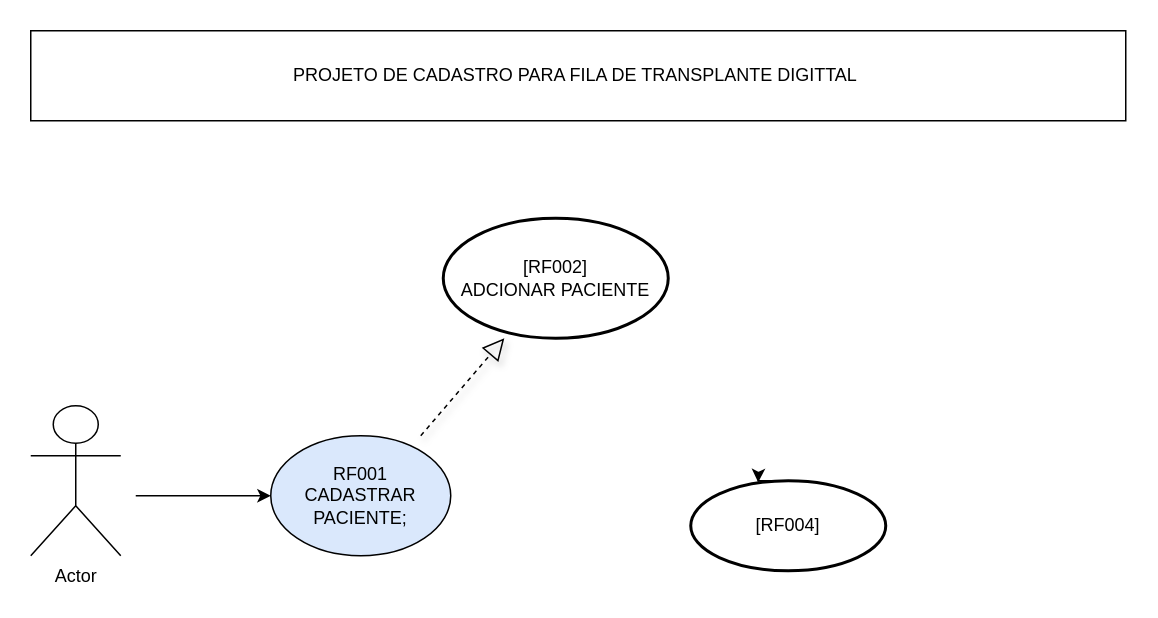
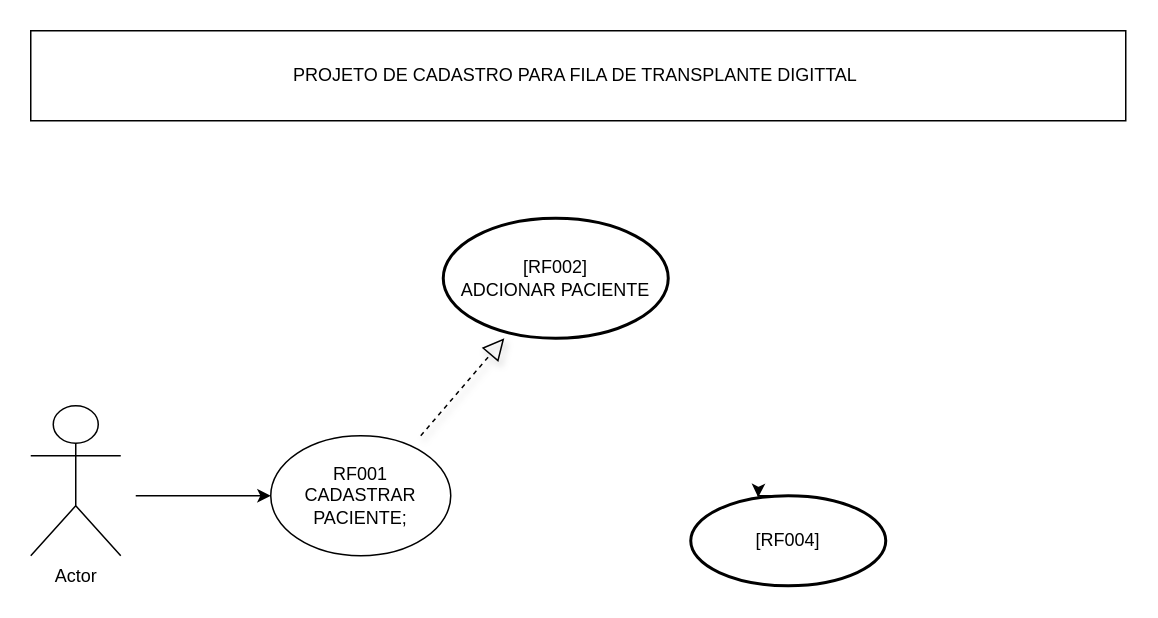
  <mxCell id="0" />
  <mxCell id="1" parent="0" />
  <mxCell id="2" value="Actor" style="shape=umlActor;verticalLabelPosition=bottom;verticalAlign=top;html=1;outlineConnect=0;" parent="1" vertex="1"><mxGeometry x="20" y="270" width="60" height="100" as="geometry" /></mxCell>
  <mxCell id="3" value="" style="endArrow=classic;html=1;rounded=0;" parent="1" edge="1"><mxGeometry width="50" height="50" relative="1" as="geometry"><mxPoint x="90" y="330" as="sourcePoint" /><mxPoint x="180" y="330" as="targetPoint" /><Array as="points" /></mxGeometry></mxCell>
  <mxCell id="4" value="PROJETO DE CADASTRO PARA FILA DE TRANSPLANTE DIGITTAL&amp;nbsp;" style="rounded=0;whiteSpace=wrap;html=1;" parent="1" vertex="1"><mxGeometry x="20" y="20" width="730" height="60" as="geometry" /></mxCell>
- <mxCell id="5" value="RF001&lt;br&gt;CADASTRAR PACIENTE;" style="ellipse;whiteSpace=wrap;html=1;fillColor=#dae8fc;" parent="1" vertex="1"><mxGeometry x="180" y="290" width="120" height="80" as="geometry" /></mxCell>
+ <mxCell id="5" value="RF001&lt;br&gt;CADASTRAR PACIENTE;" style="ellipse;whiteSpace=wrap;html=1;" parent="1" vertex="1"><mxGeometry x="180" y="290" width="120" height="80" as="geometry" /></mxCell>
  <mxCell id="6" value="" style="endArrow=block;dashed=1;endFill=0;endSize=12;html=1;rounded=0;fillColor=#0050ef;strokeColor=#000000;shadow=1;" parent="1" target="7" edge="1"><mxGeometry width="160" relative="1" as="geometry"><mxPoint x="280" y="290" as="sourcePoint" /><mxPoint x="360" y="190" as="targetPoint" /></mxGeometry></mxCell>
  <mxCell id="7" value="[RF002]&lt;br&gt;ADCIONAR PACIENTE" style="strokeWidth=2;html=1;shape=mxgraph.flowchart.start_1;whiteSpace=wrap;fillColor=none;gradientColor=#ffffff;" parent="1" vertex="1"><mxGeometry x="295" y="145" width="150" height="80" as="geometry" /></mxCell>
- <mxCell id="8" value="[RF004]&lt;br&gt;" style="strokeWidth=2;html=1;shape=mxgraph.flowchart.start_1;whiteSpace=wrap;fillColor=none;gradientColor=#ffffff;" parent="1" vertex="1"><mxGeometry x="460" y="320" width="130" height="60" as="geometry" /></mxCell>
+ <mxCell id="8" value="[RF004]&lt;br&gt;" style="strokeWidth=2;html=1;shape=mxgraph.flowchart.start_1;whiteSpace=wrap;fillColor=none;gradientColor=#ffffff;" parent="1" vertex="1"><mxGeometry x="460" y="330" width="130" height="60" as="geometry" /></mxCell>
  <mxCell id="9" style="edgeStyle=orthogonalEdgeStyle;rounded=0;orthogonalLoop=1;jettySize=auto;html=1;exitX=0.5;exitY=0;exitDx=0;exitDy=0;exitPerimeter=0;entryX=0.346;entryY=0.017;entryDx=0;entryDy=0;entryPerimeter=0;" parent="1" source="8" target="8" edge="1"><mxGeometry relative="1" as="geometry" /></mxCell>
